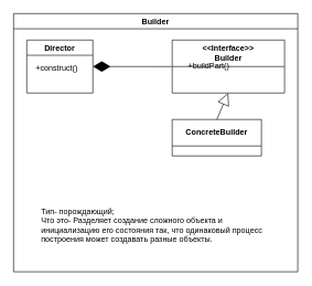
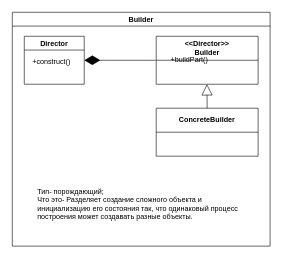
  <mxCell id="0" />
  <mxCell id="1" parent="0" />
  <mxCell id="2" value="Builder" style="swimlane;whiteSpace=wrap;html=1;" vertex="1" parent="1"><mxGeometry x="20" y="20" width="430" height="390" as="geometry" /></mxCell>
  <mxCell id="3" value="Director" style="swimlane;whiteSpace=wrap;html=1;" vertex="1" parent="2"><mxGeometry x="20" y="40" width="100" height="80" as="geometry" /></mxCell>
  <mxCell id="4" value="+construct()" style="text;html=1;align=center;verticalAlign=middle;resizable=0;points=[];autosize=1;strokeColor=none;fillColor=none;" vertex="1" parent="3"><mxGeometry y="28" width="90" height="30" as="geometry" /></mxCell>
- <mxCell id="5" value="&lt;div&gt;&amp;lt;&amp;lt;Interface&amp;gt;&amp;gt;&lt;/div&gt;&lt;div&gt;Builder&lt;/div&gt;" style="swimlane;whiteSpace=wrap;html=1;startSize=40;" vertex="1" parent="2"><mxGeometry x="240" y="40" width="170" height="80" as="geometry" /></mxCell>
+ <mxCell id="5" value="&lt;div&gt;&amp;lt;&amp;lt;Director&amp;gt;&amp;gt;&lt;/div&gt;&lt;div&gt;Builder&lt;/div&gt;" style="swimlane;whiteSpace=wrap;html=1;startSize=40;" vertex="1" parent="2"><mxGeometry x="240" y="40" width="170" height="80" as="geometry" /></mxCell>
  <mxCell id="6" value="+buildPart()" style="text;html=1;align=center;verticalAlign=middle;resizable=0;points=[];autosize=1;strokeColor=none;fillColor=none;" vertex="1" parent="5"><mxGeometry x="10" y="25" width="90" height="30" as="geometry" /></mxCell>
- <mxCell id="7" value="ConcreteBuilder" style="swimlane;whiteSpace=wrap;html=1;startSize=40;" vertex="1" parent="2"><mxGeometry x="240" y="160" width="135" height="55" as="geometry" /></mxCell>
+ <mxCell id="7" value="ConcreteBuilder" style="swimlane;whiteSpace=wrap;html=1;startSize=40;" vertex="1" parent="2"><mxGeometry x="240" y="160" width="170" height="80" as="geometry" /></mxCell>
  <mxCell id="8" value="" style="endArrow=block;endSize=16;endFill=0;html=1;rounded=0;exitX=0.5;exitY=0;exitDx=0;exitDy=0;" edge="1" parent="2" source="7"><mxGeometry width="160" relative="1" as="geometry"><mxPoint x="324.66" y="180" as="sourcePoint" /><mxPoint x="324.66" y="120" as="targetPoint" /></mxGeometry></mxCell>
  <mxCell id="9" value="" style="endArrow=diamondThin;endFill=1;endSize=24;html=1;rounded=0;entryX=1;entryY=0.5;entryDx=0;entryDy=0;exitX=-0.008;exitY=0.069;exitDx=0;exitDy=0;exitPerimeter=0;" edge="1" parent="2" target="3"><mxGeometry width="160" relative="1" as="geometry"><mxPoint x="239.28" y="80.07" as="sourcePoint" /><mxPoint x="120" y="78" as="targetPoint" /></mxGeometry></mxCell>
  <mxCell id="10" value="&lt;div align=&quot;left&quot;&gt;Тип- порождающий;&lt;/div&gt;&lt;div align=&quot;left&quot;&gt;Что это- Разделяет создание сложного объекта и инициализацию его состояния так, что одинаковый процесс построения может создавать разные объекты.&lt;br&gt;&lt;/div&gt;" style="text;html=1;strokeColor=none;fillColor=none;align=left;verticalAlign=middle;whiteSpace=wrap;rounded=0;" vertex="1" parent="2"><mxGeometry x="40" y="280" width="340" height="80" as="geometry" /></mxCell>
